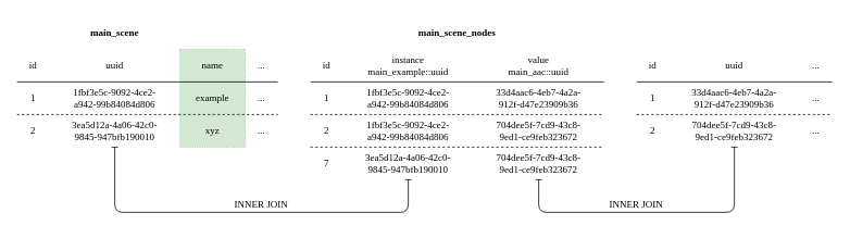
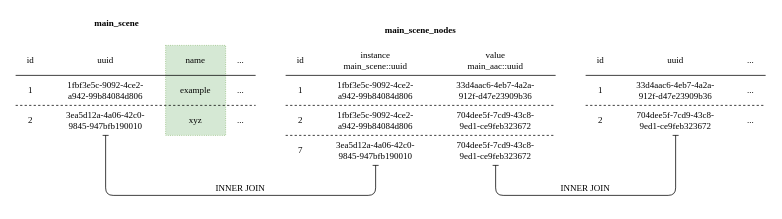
  <mxCell id="0" />
  <mxCell id="1" parent="0" />
  <mxCell id="2" value="" style="rounded=0;whiteSpace=wrap;html=1;dashed=1;dashPattern=1 2;fillColor=#d5e8d4;strokeColor=#82b366;" vertex="1" parent="1"><mxGeometry x="220" y="60" width="80" height="120" as="geometry" /></mxCell>
  <mxCell id="3" value="id" style="rounded=0;whiteSpace=wrap;html=1;fontFamily=Lucida Console;fillColor=none;strokeColor=none;" parent="1" vertex="1"><mxGeometry y="60" width="40" height="40" as="geometry" x="20" /></mxCell>
  <mxCell id="4" value="uuid" style="rounded=0;whiteSpace=wrap;html=1;fontFamily=Lucida Console;fillColor=none;strokeColor=none;" parent="1" vertex="1"><mxGeometry x="60" y="60" width="160" height="40" as="geometry" /></mxCell>
  <mxCell id="5" value="..." style="rounded=0;whiteSpace=wrap;html=1;fontFamily=Lucida Console;fillColor=none;strokeColor=none;" parent="1" vertex="1"><mxGeometry x="300" y="60" width="40" height="40" as="geometry" /></mxCell>
  <mxCell id="6" value="1fbf3e5c-9092-4ce2-&lt;br&gt;a942-99b84084d806" style="rounded=0;whiteSpace=wrap;html=1;fontFamily=Lucida Console;fillColor=none;strokeColor=none;" parent="1" vertex="1"><mxGeometry x="60" y="100" width="160" height="40" as="geometry" /></mxCell>
  <mxCell id="7" value="1" style="rounded=0;whiteSpace=wrap;html=1;fontFamily=Lucida Console;fillColor=none;strokeColor=none;" parent="1" vertex="1"><mxGeometry y="100" width="40" height="40" as="geometry" x="20" /></mxCell>
  <mxCell id="8" value="2" style="rounded=0;whiteSpace=wrap;html=1;fontFamily=Lucida Console;fillColor=none;strokeColor=none;" parent="1" vertex="1"><mxGeometry y="140" width="40" height="40" as="geometry" x="20" /></mxCell>
  <mxCell id="9" value="3ea5d12a-4a06-42c0-&lt;br&gt;9845-947bfb190010" style="rounded=0;whiteSpace=wrap;html=1;fontFamily=Lucida Console;fillColor=none;strokeColor=none;" parent="1" vertex="1"><mxGeometry x="60" y="140" width="160" height="40" as="geometry" /></mxCell>
  <mxCell id="10" value="" style="endArrow=none;dashed=1;html=1;fontFamily=Lucida Console;entryX=1;entryY=0;entryDx=0;entryDy=0;" parent="1" target="14" edge="1"><mxGeometry width="50" height="50" relative="1" as="geometry"><mxPoint y="140" as="sourcePoint" x="20" /><mxPoint x="380" y="140" as="targetPoint" /></mxGeometry></mxCell>
  <mxCell id="11" value="" style="endArrow=none;html=1;fontFamily=Lucida Console;entryX=1;entryY=0;entryDx=0;entryDy=0;" parent="1" target="13" edge="1"><mxGeometry width="50" height="50" relative="1" as="geometry"><mxPoint y="100" as="sourcePoint" x="20" /><mxPoint x="380" y="100" as="targetPoint" /></mxGeometry></mxCell>
- <mxCell id="12" value="main_scene" style="rounded=0;whiteSpace=wrap;html=1;fontFamily=Lucida Console;fillColor=none;strokeColor=none;align=center;fontStyle=1" parent="1" vertex="1"><mxGeometry width="240" height="40" as="geometry" x="20" y="20" /></mxCell>
+ <mxCell id="12" value="main_scene" style="rounded=0;whiteSpace=wrap;html=1;fontFamily=Lucida Console;fillColor=none;strokeColor=none;align=center;fontStyle=1" parent="1" vertex="1"><mxGeometry x="35" y="10" width="240" height="40" as="geometry" /></mxCell>
  <mxCell id="13" value="..." style="rounded=0;whiteSpace=wrap;html=1;fontFamily=Lucida Console;fillColor=none;strokeColor=none;" parent="1" vertex="1"><mxGeometry x="300" y="100" width="40" height="40" as="geometry" /></mxCell>
  <mxCell id="14" value="..." style="rounded=0;whiteSpace=wrap;html=1;fontFamily=Lucida Console;fillColor=none;strokeColor=none;" parent="1" vertex="1"><mxGeometry x="300" y="140" width="40" height="40" as="geometry" /></mxCell>
  <mxCell id="15" value="id" style="rounded=0;whiteSpace=wrap;html=1;fontFamily=Lucida Console;fillColor=none;strokeColor=none;" parent="1" vertex="1"><mxGeometry x="780" y="60" width="40" height="40" as="geometry" /></mxCell>
  <mxCell id="16" value="uuid" style="rounded=0;whiteSpace=wrap;html=1;fontFamily=Lucida Console;fillColor=none;strokeColor=none;" parent="1" vertex="1"><mxGeometry x="820" y="60" width="160" height="40" as="geometry" /></mxCell>
  <mxCell id="17" value="..." style="rounded=0;whiteSpace=wrap;html=1;fontFamily=Lucida Console;fillColor=none;strokeColor=none;" parent="1" vertex="1"><mxGeometry x="980" y="60" width="40" height="40" as="geometry" /></mxCell>
  <mxCell id="18" value="33d4aac6-4eb7-4a2a-&lt;br&gt;912f-d47e23909b36" style="rounded=0;whiteSpace=wrap;html=1;fontFamily=Lucida Console;fillColor=none;strokeColor=none;" parent="1" vertex="1"><mxGeometry x="820" y="100" width="160" height="40" as="geometry" /></mxCell>
  <mxCell id="19" value="1" style="rounded=0;whiteSpace=wrap;html=1;fontFamily=Lucida Console;fillColor=none;strokeColor=none;" parent="1" vertex="1"><mxGeometry x="780" y="100" width="40" height="40" as="geometry" /></mxCell>
  <mxCell id="20" value="2" style="rounded=0;whiteSpace=wrap;html=1;fontFamily=Lucida Console;fillColor=none;strokeColor=none;" parent="1" vertex="1"><mxGeometry x="780" y="140" width="40" height="40" as="geometry" /></mxCell>
  <mxCell id="21" value="704dee5f-7cd9-43c8-&lt;br&gt;9ed1-ce9feb323672" style="rounded=0;whiteSpace=wrap;html=1;fontFamily=Lucida Console;fillColor=none;strokeColor=none;" parent="1" vertex="1"><mxGeometry x="820" y="140" width="160" height="40" as="geometry" /></mxCell>
  <mxCell id="22" value="" style="endArrow=none;dashed=1;html=1;fontFamily=Lucida Console;entryX=1;entryY=1;entryDx=0;entryDy=0;" parent="1" target="25" edge="1"><mxGeometry width="50" height="50" relative="1" as="geometry"><mxPoint x="780" y="140" as="sourcePoint" /><mxPoint x="1140" y="140" as="targetPoint" /></mxGeometry></mxCell>
  <mxCell id="23" value="" style="endArrow=none;html=1;fontFamily=Lucida Console;entryX=1;entryY=0;entryDx=0;entryDy=0;" parent="1" target="25" edge="1"><mxGeometry width="50" height="50" relative="1" as="geometry"><mxPoint x="780" y="100" as="sourcePoint" /><mxPoint x="1020" y="101" as="targetPoint" /></mxGeometry></mxCell>
  <mxCell id="24" value="..." style="rounded=0;whiteSpace=wrap;html=1;fontFamily=Lucida Console;fillColor=none;strokeColor=none;" parent="1" vertex="1"><mxGeometry x="980" y="140" width="40" height="40" as="geometry" /></mxCell>
  <mxCell id="25" value="..." style="rounded=0;whiteSpace=wrap;html=1;fontFamily=Lucida Console;fillColor=none;strokeColor=none;" parent="1" vertex="1"><mxGeometry x="980" y="100" width="40" height="40" as="geometry" /></mxCell>
  <mxCell id="26" value="id" style="rounded=0;whiteSpace=wrap;html=1;fontFamily=Lucida Console;fillColor=none;strokeColor=none;" parent="1" vertex="1"><mxGeometry x="380" y="60" width="40" height="40" as="geometry" /></mxCell>
- <mxCell id="27" value="instance&lt;br style=&quot;border-color: var(--border-color);&quot;&gt;main_example::uuid" style="rounded=0;whiteSpace=wrap;html=1;fontFamily=Lucida Console;fillColor=none;strokeColor=none;" parent="1" vertex="1"><mxGeometry x="420" y="60" width="160" height="40" as="geometry" /></mxCell>
+ <mxCell id="27" value="instance&lt;br style=&quot;border-color: var(--border-color);&quot;&gt;main_scene::uuid" style="rounded=0;whiteSpace=wrap;html=1;fontFamily=Lucida Console;fillColor=none;strokeColor=none;" parent="1" vertex="1"><mxGeometry x="420" y="60" width="160" height="40" as="geometry" /></mxCell>
  <mxCell id="28" value="value&lt;br style=&quot;border-color: var(--border-color);&quot;&gt;main_aac::uuid" style="rounded=0;whiteSpace=wrap;html=1;fontFamily=Lucida Console;fillColor=none;strokeColor=none;" parent="1" vertex="1"><mxGeometry x="580" y="60" width="160" height="40" as="geometry" /></mxCell>
  <mxCell id="29" value="1fbf3e5c-9092-4ce2-&lt;br style=&quot;border-color: var(--border-color);&quot;&gt;a942-99b84084d806" style="rounded=0;whiteSpace=wrap;html=1;fontFamily=Lucida Console;fillColor=none;strokeColor=none;" parent="1" vertex="1"><mxGeometry x="420" y="100" width="160" height="40" as="geometry" /></mxCell>
  <mxCell id="30" value="1" style="rounded=0;whiteSpace=wrap;html=1;fontFamily=Lucida Console;fillColor=none;strokeColor=none;" parent="1" vertex="1"><mxGeometry x="380" y="100" width="40" height="40" as="geometry" /></mxCell>
  <mxCell id="31" value="2" style="rounded=0;whiteSpace=wrap;html=1;fontFamily=Lucida Console;fillColor=none;strokeColor=none;" parent="1" vertex="1"><mxGeometry x="380" y="140" width="40" height="40" as="geometry" /></mxCell>
  <mxCell id="32" value="1fbf3e5c-9092-4ce2-&lt;br style=&quot;border-color: var(--border-color);&quot;&gt;a942-99b84084d806" style="rounded=0;whiteSpace=wrap;html=1;fontFamily=Lucida Console;fillColor=none;strokeColor=none;" parent="1" vertex="1"><mxGeometry x="420" y="140" width="160" height="40" as="geometry" /></mxCell>
  <mxCell id="33" value="" style="endArrow=none;dashed=1;html=1;fontFamily=Lucida Console;entryX=1;entryY=0;entryDx=0;entryDy=0;" parent="1" edge="1"><mxGeometry width="50" height="50" relative="1" as="geometry"><mxPoint x="380" y="140" as="sourcePoint" /><mxPoint x="740" y="140" as="targetPoint" /></mxGeometry></mxCell>
  <mxCell id="34" value="" style="endArrow=none;html=1;fontFamily=Lucida Console;entryX=1;entryY=0;entryDx=0;entryDy=0;" parent="1" target="37" edge="1"><mxGeometry width="50" height="50" relative="1" as="geometry"><mxPoint x="380" y="100" as="sourcePoint" /><mxPoint x="620" y="101" as="targetPoint" /></mxGeometry></mxCell>
  <mxCell id="35" value="main_scene_nodes" style="rounded=0;whiteSpace=wrap;html=1;fontFamily=Lucida Console;fillColor=none;strokeColor=none;align=center;fontStyle=1" parent="1" vertex="1"><mxGeometry x="380" width="360" height="40" as="geometry" y="20" /></mxCell>
  <mxCell id="36" value="704dee5f-7cd9-43c8-&lt;br style=&quot;border-color: var(--border-color);&quot;&gt;9ed1-ce9feb323672" style="rounded=0;whiteSpace=wrap;html=1;fontFamily=Lucida Console;fillColor=none;strokeColor=none;" parent="1" vertex="1"><mxGeometry x="580" y="140" width="160" height="40" as="geometry" /></mxCell>
  <mxCell id="37" value="33d4aac6-4eb7-4a2a-&lt;br style=&quot;border-color: var(--border-color);&quot;&gt;912f-d47e23909b36" style="rounded=0;whiteSpace=wrap;html=1;fontFamily=Lucida Console;fillColor=none;strokeColor=none;" parent="1" vertex="1"><mxGeometry x="580" y="100" width="160" height="40" as="geometry" /></mxCell>
  <mxCell id="38" value="7" style="rounded=0;whiteSpace=wrap;html=1;fontFamily=Lucida Console;fillColor=none;strokeColor=none;" parent="1" vertex="1"><mxGeometry x="380" y="180" width="40" height="40" as="geometry" /></mxCell>
  <mxCell id="39" value="3ea5d12a-4a06-42c0-&lt;br style=&quot;border-color: var(--border-color);&quot;&gt;9845-947bfb190010" style="rounded=0;whiteSpace=wrap;html=1;fontFamily=Lucida Console;fillColor=none;strokeColor=none;" parent="1" vertex="1"><mxGeometry x="420" y="180" width="160" height="40" as="geometry" /></mxCell>
  <mxCell id="40" value="" style="endArrow=none;dashed=1;html=1;fontFamily=Lucida Console;entryX=1;entryY=0;entryDx=0;entryDy=0;" parent="1" edge="1"><mxGeometry width="50" height="50" relative="1" as="geometry"><mxPoint x="380" y="180" as="sourcePoint" /><mxPoint x="740" y="180" as="targetPoint" /></mxGeometry></mxCell>
  <mxCell id="41" style="edgeStyle=none;html=1;exitX=0.5;exitY=1;exitDx=0;exitDy=0;entryX=0.5;entryY=1;entryDx=0;entryDy=0;endArrow=baseDash;endFill=0;startArrow=baseDash;startFill=0;" edge="1" parent="1" source="42" target="21"><mxGeometry relative="1" as="geometry"><Array as="points"><mxPoint x="660" y="260" /><mxPoint x="900" y="260" /></Array></mxGeometry></mxCell>
  <mxCell id="42" value="704dee5f-7cd9-43c8-&lt;br style=&quot;border-color: var(--border-color);&quot;&gt;9ed1-ce9feb323672" style="rounded=0;whiteSpace=wrap;html=1;fontFamily=Lucida Console;fillColor=none;strokeColor=none;" parent="1" vertex="1"><mxGeometry x="580" y="180" width="160" height="40" as="geometry" /></mxCell>
  <mxCell id="43" value="name" style="rounded=0;whiteSpace=wrap;html=1;fontFamily=Lucida Console;fillColor=none;strokeColor=none;" vertex="1" parent="1"><mxGeometry x="220" y="60" width="80" height="40" as="geometry" /></mxCell>
  <mxCell id="44" value="example" style="rounded=0;whiteSpace=wrap;html=1;fontFamily=Lucida Console;fillColor=none;strokeColor=none;" vertex="1" parent="1"><mxGeometry x="220" y="100" width="80" height="40" as="geometry" /></mxCell>
  <mxCell id="45" value="xyz" style="rounded=0;whiteSpace=wrap;html=1;fontFamily=Lucida Console;fillColor=none;strokeColor=none;" vertex="1" parent="1"><mxGeometry x="220" y="140" width="80" height="40" as="geometry" /></mxCell>
  <mxCell id="46" value="" style="endArrow=baseDash;html=1;entryX=0.5;entryY=1;entryDx=0;entryDy=0;exitX=0.5;exitY=1;exitDx=0;exitDy=0;endFill=0;startArrow=baseDash;startFill=0;" edge="1" parent="1" source="39" target="9"><mxGeometry width="50" height="50" relative="1" as="geometry"><mxPoint x="160" y="390" as="sourcePoint" /><mxPoint x="210" y="340" as="targetPoint" /><Array as="points"><mxPoint x="500" y="260" /><mxPoint x="140" y="260" /></Array></mxGeometry></mxCell>
  <mxCell id="47" value="INNER JOIN" style="rounded=0;whiteSpace=wrap;html=1;fontFamily=Lucida Console;fillColor=none;strokeColor=none;" vertex="1" parent="1"><mxGeometry x="260" y="230" width="120" height="40" as="geometry" /></mxCell>
  <mxCell id="48" value="INNER JOIN" style="rounded=0;whiteSpace=wrap;html=1;fontFamily=Lucida Console;fillColor=none;strokeColor=none;" vertex="1" parent="1"><mxGeometry x="700" y="230" width="160" height="40" as="geometry" /></mxCell>
